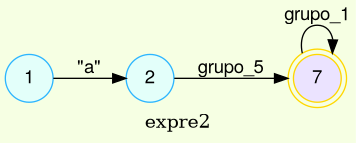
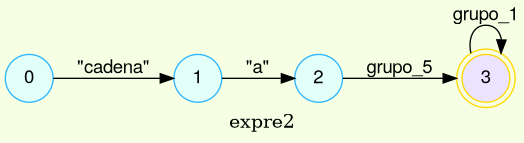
  digraph {
    bgcolor="#F6FFE3"
    label=expre2
    rankdir=LR
    node [color="#2CB5FF" fillcolor="#E3FFFA" fontname="Helvetica,Arial,sans-serif" shape=circle style=filled]
    edge [fontname="Helvetica,Arial,sans-serif"]
-   3 [color=gold fillcolor="#EBE3FF" shape=doublecircle label=7]
+   3 [color=gold fillcolor="#EBE3FF" shape=doublecircle]
+   0
    1
    2
    3 -> 3 [label=grupo_1]
+   0 -> 1 [label="\"cadena\""]
    1 -> 2 [label="\"a\""]
    2 -> 3 [label=grupo_5]
  }
